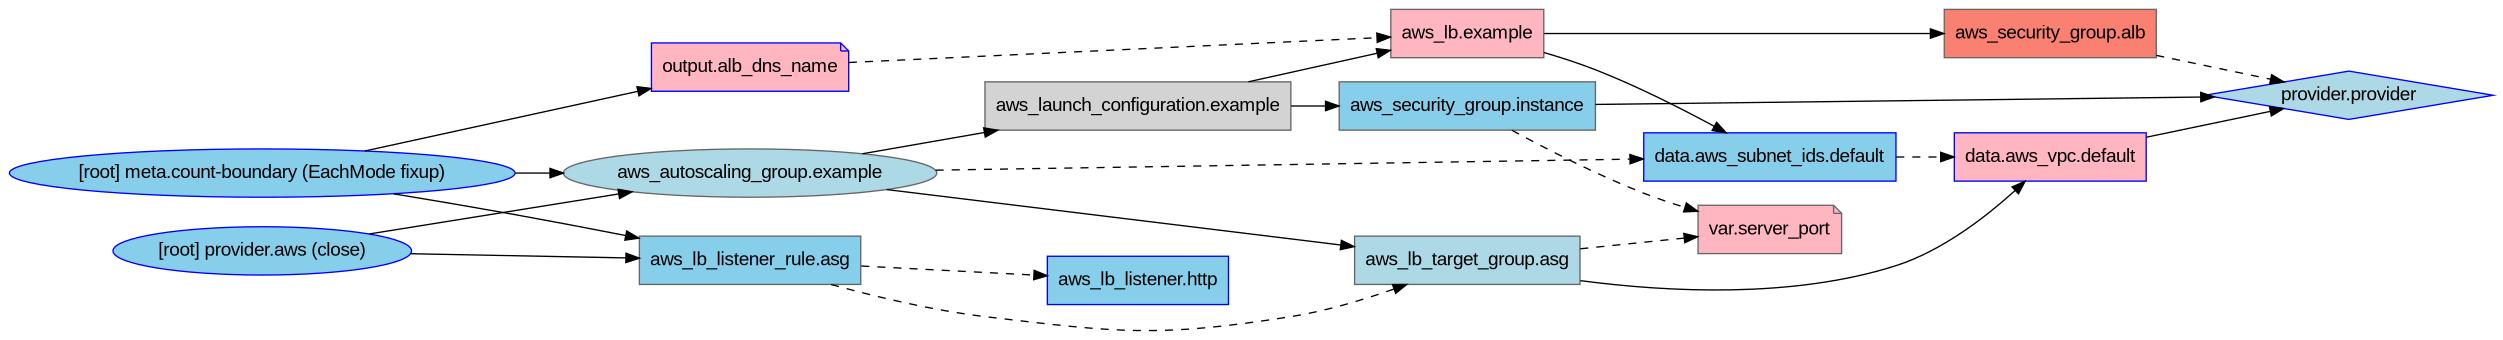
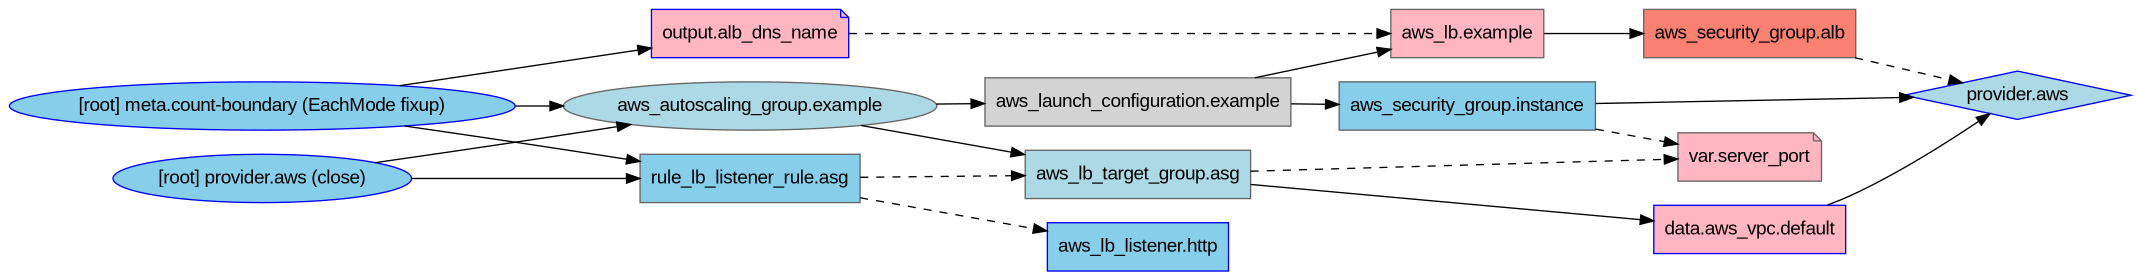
  digraph {
    compound=true
    fontname="Liberation Sans"
    newrank=true
    rankdir=LR
    node [color=gray40 fillcolor=skyblue fontname="Liberation Sans" shape=box style=filled]
    edge [fontname="Liberation Sans" style=solid]
    n1 [fillcolor=lightblue label="aws_autoscaling_group.example" shape=ellipse]
    n2 [fillcolor=lightgrey label="aws_launch_configuration.example"]
    n3 [fillcolor=lightblue label="aws_lb_target_group.asg"]
-   n4 [color=blue label="data.aws_subnet_ids.default"]
    n5 [label="aws_security_group.instance"]
    n6 [fillcolor=lightpink label="aws_lb.example"]
    n7 [fillcolor=salmon label="aws_security_group.alb"]
    n8 [color=blue label="aws_lb_listener.http"]
-   n9 [label="aws_lb_listener_rule.asg"]
+   n9 [label="rule_lb_listener_rule.asg"]
    n10 [color=blue fillcolor=lightpink label="data.aws_vpc.default"]
    n11 [fillcolor=lightpink label="var.server_port" shape=note]
-   n12 [color=blue fillcolor=lightblue label="provider.provider" shape=diamond]
+   n12 [color=blue fillcolor=lightblue label="provider.aws" shape=diamond]
    n13 [color=blue fillcolor=lightpink label="output.alb_dns_name" shape=note]
    "[root] meta.count-boundary (EachMode fixup)" [color=blue shape=""]
    "[root] provider.aws (close)" [color=blue shape=""]
    subgraph sub_1 {
      n1
      n2
      n3
-     n4
      n5
      n6
      n7
      n8
      n9
      n10
      n11
      n12
      n13
      "[root] meta.count-boundary (EachMode fixup)"
      "[root] provider.aws (close)"
    }
    n1 -> n2
    n1 -> n3
-   n1 -> n4 [style=dashed]
    n2 -> n5
    n2 -> n6
    n3 -> n10
    n3 -> n11 [style=dashed]
-   n4 -> n10 [style=dashed]
    n5 -> n11 [style=dashed]
    n5 -> n12
-   n6 -> n4
    n6 -> n7
    n7 -> n12 [style=dashed]
    n9 -> n3 [style=dashed]
    n9 -> n8 [style=dashed]
    n10 -> n12
    n13 -> n6 [style=dashed]
    "[root] meta.count-boundary (EachMode fixup)" -> n1
    "[root] meta.count-boundary (EachMode fixup)" -> n9
    "[root] meta.count-boundary (EachMode fixup)" -> n13
    "[root] provider.aws (close)" -> n1
    "[root] provider.aws (close)" -> n9
  }
